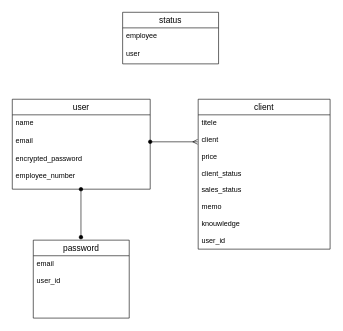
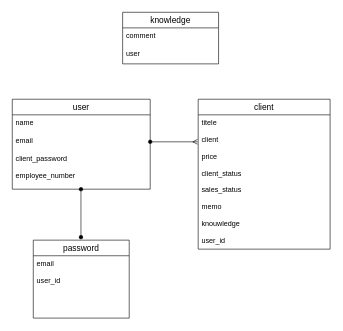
  <mxCell id="0" />
  <mxCell id="1" parent="0" />
  <mxCell id="2" value="user" style="swimlane;fontStyle=0;childLayout=stackLayout;horizontal=1;startSize=26;horizontalStack=0;resizeParent=1;resizeParentMax=0;resizeLast=0;collapsible=1;marginBottom=0;align=center;fontSize=14;" parent="1" vertex="1"><mxGeometry x="20" y="165" width="230" height="150" as="geometry" /></mxCell>
  <mxCell id="3" value="name&#10;" style="text;strokeColor=none;fillColor=none;spacingLeft=4;spacingRight=4;overflow=hidden;rotatable=0;points=[[0,0.5],[1,0.5]];portConstraint=eastwest;fontSize=12;" parent="2" vertex="1"><mxGeometry y="26" width="230" height="30" as="geometry" /></mxCell>
  <mxCell id="4" value="email&#10;" style="text;strokeColor=none;fillColor=none;spacingLeft=4;spacingRight=4;overflow=hidden;rotatable=0;points=[[0,0.5],[1,0.5]];portConstraint=eastwest;fontSize=12;" parent="2" vertex="1"><mxGeometry y="56" width="230" height="30" as="geometry" /></mxCell>
- <mxCell id="5" value="encrypted_password&#10;&#10;employee_number" style="text;strokeColor=none;fillColor=none;spacingLeft=4;spacingRight=4;overflow=hidden;rotatable=0;points=[[0,0.5],[1,0.5]];portConstraint=eastwest;fontSize=12;" parent="2" vertex="1"><mxGeometry y="86" width="230" height="64" as="geometry" /></mxCell>
+ <mxCell id="5" value="client_password&#10;&#10;employee_number" style="text;strokeColor=none;fillColor=none;spacingLeft=4;spacingRight=4;overflow=hidden;rotatable=0;points=[[0,0.5],[1,0.5]];portConstraint=eastwest;fontSize=12;" parent="2" vertex="1"><mxGeometry y="86" width="230" height="64" as="geometry" /></mxCell>
  <mxCell id="6" value="" style="endArrow=oval;html=1;rounded=0;endFill=1;startArrow=oval;startFill=1;" parent="2" edge="1"><mxGeometry relative="1" as="geometry"><mxPoint x="114.5" y="150" as="sourcePoint" /><mxPoint x="114.5" y="230" as="targetPoint" /><Array as="points" /></mxGeometry></mxCell>
  <mxCell id="7" value="client" style="swimlane;fontStyle=0;childLayout=stackLayout;horizontal=1;startSize=26;horizontalStack=0;resizeParent=1;resizeParentMax=0;resizeLast=0;collapsible=1;marginBottom=0;align=center;fontSize=14;" parent="1" vertex="1"><mxGeometry x="330" y="165" width="220" height="250" as="geometry" /></mxCell>
  <mxCell id="8" value="titele&#10;&#10;client&#10;&#10;price&#10;&#10;client_status&#10;&#10;sales_status&#10;&#10;memo&#10;&#10;knouwledge&#10;&#10;user_id&#10;" style="text;strokeColor=none;fillColor=none;spacingLeft=4;spacingRight=4;overflow=hidden;rotatable=0;points=[[0,0.5],[1,0.5]];portConstraint=eastwest;fontSize=12;" parent="7" vertex="1"><mxGeometry y="26" width="220" height="224" as="geometry" /></mxCell>
  <mxCell id="9" value="password" style="swimlane;fontStyle=0;childLayout=stackLayout;horizontal=1;startSize=26;horizontalStack=0;resizeParent=1;resizeParentMax=0;resizeLast=0;collapsible=1;marginBottom=0;align=center;fontSize=14;" parent="1" vertex="1"><mxGeometry x="55" y="400" width="160" height="130" as="geometry" /></mxCell>
  <mxCell id="10" value="email&#10;&#10;user_id&#10;" style="text;strokeColor=none;fillColor=none;spacingLeft=4;spacingRight=4;overflow=hidden;rotatable=0;points=[[0,0.5],[1,0.5]];portConstraint=eastwest;fontSize=12;" parent="9" vertex="1"><mxGeometry y="26" width="160" height="104" as="geometry" /></mxCell>
  <mxCell id="11" style="rounded=0;orthogonalLoop=1;jettySize=auto;html=1;exitX=1;exitY=0.5;exitDx=0;exitDy=0;startArrow=oval;startFill=1;endArrow=ERmany;endFill=0;" parent="1" source="4" edge="1"><mxGeometry relative="1" as="geometry"><mxPoint x="329" y="236" as="targetPoint" /></mxGeometry></mxCell>
- <mxCell id="12" value="status" style="swimlane;fontStyle=0;childLayout=stackLayout;horizontal=1;startSize=26;horizontalStack=0;resizeParent=1;resizeParentMax=0;resizeLast=0;collapsible=1;marginBottom=0;align=center;fontSize=14;" parent="1" vertex="1"><mxGeometry x="204" y="20" width="160" height="86" as="geometry" /></mxCell>
- <mxCell id="13" value="employee" style="text;strokeColor=none;fillColor=none;spacingLeft=4;spacingRight=4;overflow=hidden;rotatable=0;points=[[0,0.5],[1,0.5]];portConstraint=eastwest;fontSize=12;" parent="12" vertex="1"><mxGeometry y="26" width="160" height="30" as="geometry" /></mxCell>
+ <mxCell id="12" value="knowledge" style="swimlane;fontStyle=0;childLayout=stackLayout;horizontal=1;startSize=26;horizontalStack=0;resizeParent=1;resizeParentMax=0;resizeLast=0;collapsible=1;marginBottom=0;align=center;fontSize=14;" parent="1" vertex="1"><mxGeometry x="204" y="20" width="160" height="86" as="geometry" /></mxCell>
+ <mxCell id="13" value="comment" style="text;strokeColor=none;fillColor=none;spacingLeft=4;spacingRight=4;overflow=hidden;rotatable=0;points=[[0,0.5],[1,0.5]];portConstraint=eastwest;fontSize=12;" parent="12" vertex="1"><mxGeometry y="26" width="160" height="30" as="geometry" /></mxCell>
  <mxCell id="14" value="user" style="text;strokeColor=none;fillColor=none;spacingLeft=4;spacingRight=4;overflow=hidden;rotatable=0;points=[[0,0.5],[1,0.5]];portConstraint=eastwest;fontSize=12;" parent="12" vertex="1"><mxGeometry y="56" width="160" height="30" as="geometry" /></mxCell>
